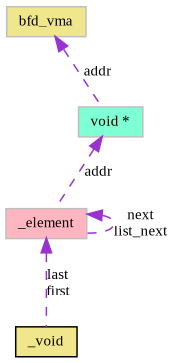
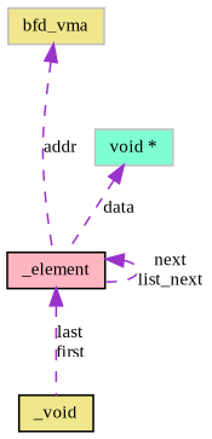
  digraph {
    fontname="Liberation Serif"
    node [color=black fillcolor=khaki fontname="Liberation Serif" fontsize=10 shape=record style=filled]
    edge [color=darkorchid3 dir=back fontname="Liberation Serif" fontsize=10 labelfontname=FreeSans labelfontsize=10 style=dashed]
    n1 [fontcolor=black height=0.2 label=_void width=0.4]
-   n2 [color=grey75 fillcolor=lightpink height=0.2 label=_element width=0.4]
+   n2 [fillcolor=lightpink height=0.2 label=_element width=0.4]
    n3 [color=grey75 height=0.2 label=bfd_vma width=0.4]
    n4 [color=grey75 fillcolor=aquamarine height=0.2 label="void *" width=0.4]
    n2 -> n1 [label="last\nfirst"]
    n2 -> n2 [label="next\nlist_next"]
-   n3 -> n4 [label=addr]
-   n4 -> n2 [label=addr]
+   n3 -> n2 [label=addr]
+   n4 -> n2 [label=data]
  }
